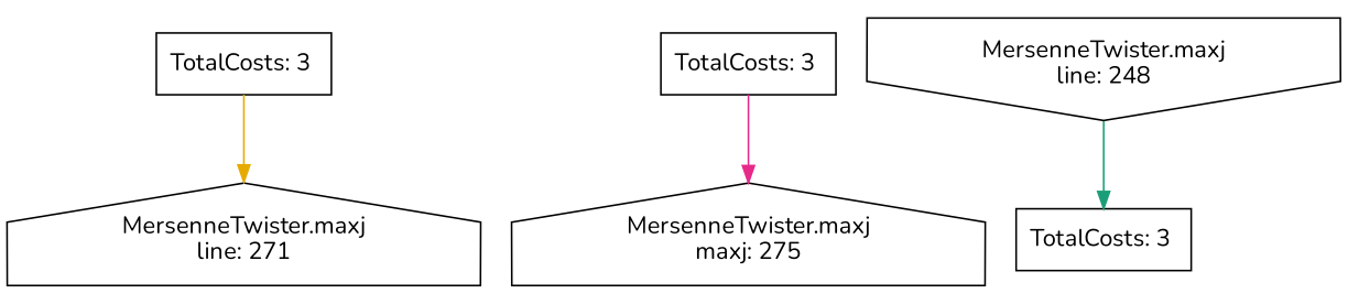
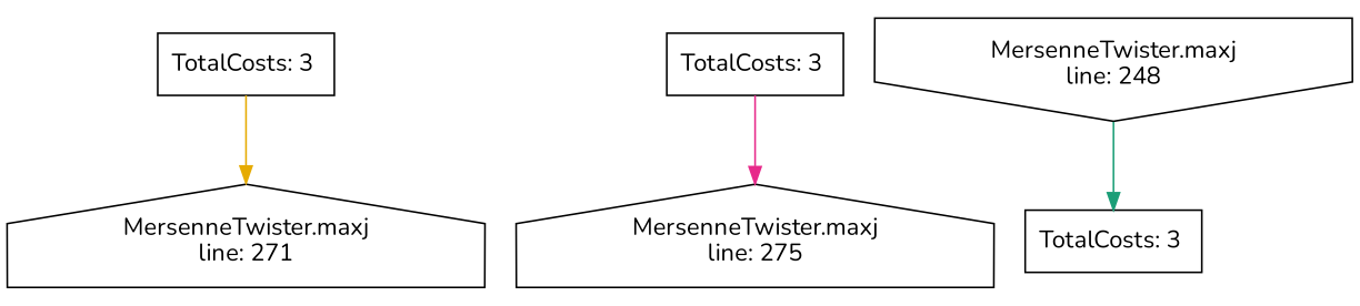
  digraph {
    fontname=Nunito
    node [fontname=Nunito shape=box]
    edge [fontname=Nunito]
    n1 [label="MersenneTwister.maxj\nline: 271" shape=house]
-   n2 [label="MersenneTwister.maxj\nmaxj: 275" shape=house]
+   n2 [label="MersenneTwister.maxj\nline: 275" shape=house]
    n3 [label="TotalCosts: 3 \n"]
    n4 [label="TotalCosts: 3 \n"]
    n5 [label="MersenneTwister.maxj\nline: 248" shape=invhouse]
    n6 [label="TotalCosts: 3 \n"]
    n3 -> n2 [color="/dark28/4"]
    n4 -> n1 [color="/dark28/6"]
    n5 -> n6 [color="/dark28/1"]
  }
